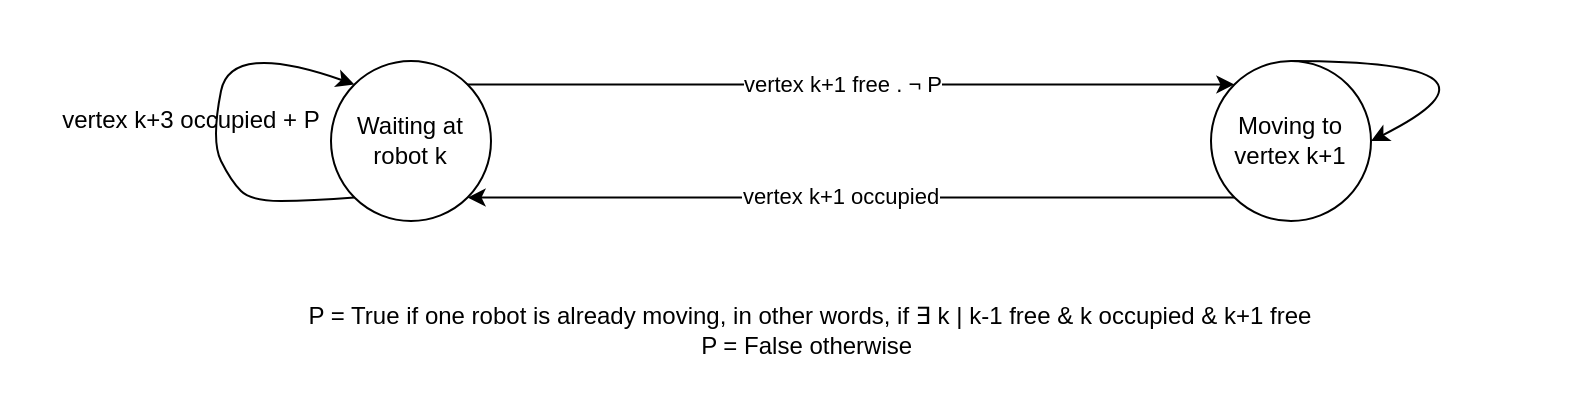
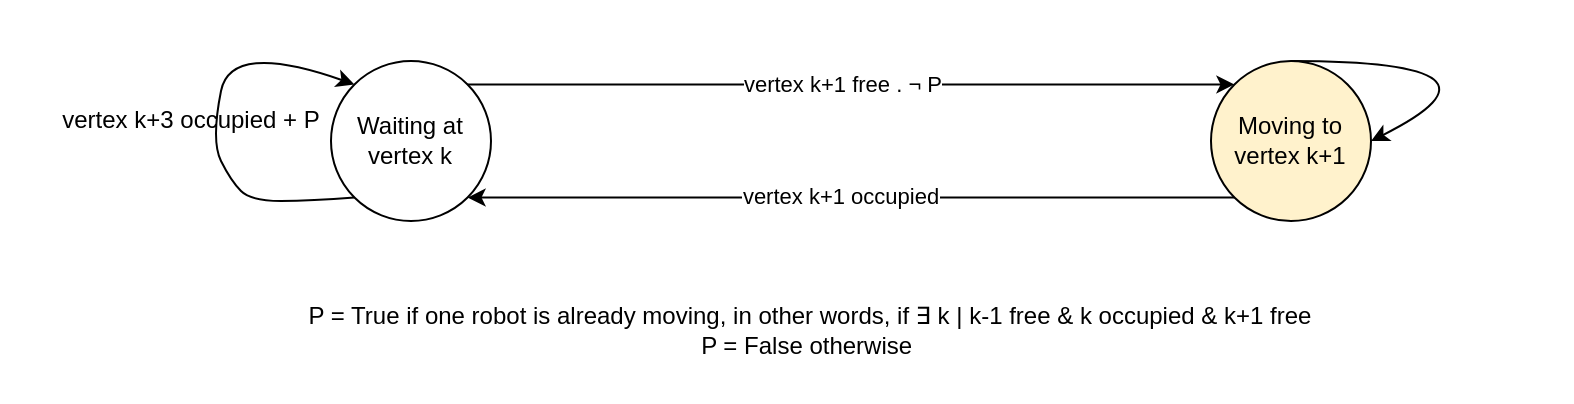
  <mxCell id="0" />
  <mxCell id="1" parent="0" />
- <mxCell id="2" value="Waiting at robot k" style="ellipse;whiteSpace=wrap;html=1;aspect=fixed;" parent="1" vertex="1"><mxGeometry x="165" y="30" width="80" height="80" as="geometry" /></mxCell>
- <mxCell id="3" value="Moving to vertex k+1" style="ellipse;whiteSpace=wrap;html=1;aspect=fixed;" parent="1" vertex="1"><mxGeometry x="605" y="30" width="80" height="80" as="geometry" /></mxCell>
+ <mxCell id="2" value="Waiting at vertex k" style="ellipse;whiteSpace=wrap;html=1;aspect=fixed;" parent="1" vertex="1"><mxGeometry x="165" y="30" width="80" height="80" as="geometry" /></mxCell>
+ <mxCell id="3" value="Moving to vertex k+1" style="ellipse;whiteSpace=wrap;html=1;aspect=fixed;fillColor=#fff2cc;" parent="1" vertex="1"><mxGeometry x="605" y="30" width="80" height="80" as="geometry" /></mxCell>
  <mxCell id="4" value="" style="curved=1;endArrow=classic;html=1;exitX=0;exitY=1;exitDx=0;exitDy=0;entryX=0;entryY=0;entryDx=0;entryDy=0;" parent="1" source="2" target="2" edge="1"><mxGeometry width="50" height="50" relative="1" as="geometry"><mxPoint x="95" y="95" as="sourcePoint" /><mxPoint x="145" y="45" as="targetPoint" /><Array as="points"><mxPoint x="155" y="100" /><mxPoint x="125" y="100" /><mxPoint x="115" y="90" /><mxPoint x="105" y="70" /><mxPoint x="115" y="20" /></Array></mxGeometry></mxCell>
  <mxCell id="5" value="" style="endArrow=classic;html=1;curved=1;exitX=1;exitY=0;exitDx=0;exitDy=0;entryX=0;entryY=0;entryDx=0;entryDy=0;" parent="1" source="2" target="3" edge="1"><mxGeometry width="50" height="50" relative="1" as="geometry"><mxPoint x="485" y="110" as="sourcePoint" /><mxPoint x="535" y="60" as="targetPoint" /></mxGeometry></mxCell>
  <mxCell id="6" value="vertex k+1 free&amp;nbsp;.&amp;nbsp;¬ P" style="edgeLabel;html=1;align=center;verticalAlign=middle;resizable=0;points=[];" parent="5" vertex="1" connectable="0"><mxGeometry x="-0.428" y="-2" relative="1" as="geometry"><mxPoint x="77" y="-2" as="offset" /></mxGeometry></mxCell>
  <mxCell id="7" value="" style="endArrow=classic;html=1;curved=1;exitX=0.5;exitY=0;exitDx=0;exitDy=0;entryX=1;entryY=0.5;entryDx=0;entryDy=0;" parent="1" source="3" target="3" edge="1"><mxGeometry width="50" height="50" relative="1" as="geometry"><mxPoint x="485" y="110" as="sourcePoint" /><mxPoint x="535" y="60" as="targetPoint" /><Array as="points"><mxPoint x="765" y="30" /></Array></mxGeometry></mxCell>
  <mxCell id="8" value="vertex k+3 occupied + P" style="text;html=1;align=center;verticalAlign=middle;resizable=0;points=[];autosize=1;strokeColor=none;fillColor=none;" parent="1" vertex="1"><mxGeometry x="20" y="45" width="150" height="30" as="geometry" /></mxCell>
  <mxCell id="9" value="" style="endArrow=classic;html=1;curved=1;exitX=0;exitY=1;exitDx=0;exitDy=0;entryX=1;entryY=1;entryDx=0;entryDy=0;" parent="1" source="3" target="2" edge="1"><mxGeometry width="50" height="50" relative="1" as="geometry"><mxPoint x="380" y="110" as="sourcePoint" /><mxPoint x="430" y="60" as="targetPoint" /></mxGeometry></mxCell>
  <mxCell id="10" value="vertex k+1 occupied" style="edgeLabel;html=1;align=center;verticalAlign=middle;resizable=0;points=[];" parent="9" vertex="1" connectable="0"><mxGeometry x="0.162" y="-1" relative="1" as="geometry"><mxPoint x="26" as="offset" /></mxGeometry></mxCell>
  <mxCell id="11" value="P = True if one robot is already moving, in other words, if&amp;nbsp;∃ k | k-1 free &amp;amp; k occupied &amp;amp; k+1 free&lt;br&gt;P = False otherwise&amp;nbsp;" style="text;html=1;strokeColor=none;fillColor=none;align=center;verticalAlign=middle;whiteSpace=wrap;rounded=0;" parent="1" vertex="1"><mxGeometry x="85" y="150" width="640" height="30" as="geometry" /></mxCell>
